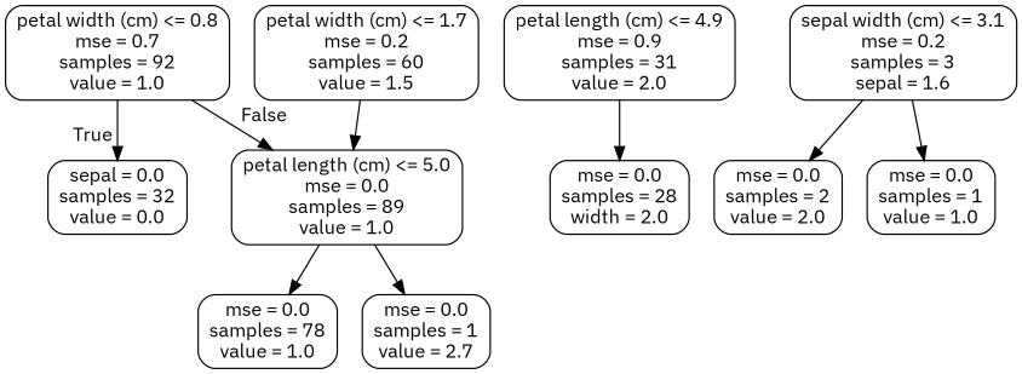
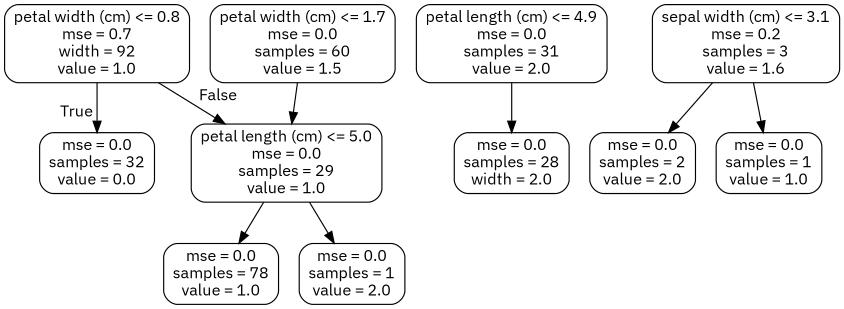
  digraph {
    fontname="IBM Plex Sans"
    node [color=black fontname="IBM Plex Sans" shape=box style=rounded]
    edge [fontname="IBM Plex Sans"]
-   n1 [label="petal width (cm) <= 0.8\nmse = 0.7\nsamples = 92\nvalue = 1.0"]
-   n2 [label="sepal = 0.0\nsamples = 32\nvalue = 0.0"]
-   n3 [label="petal length (cm) <= 5.0\nmse = 0.0\nsamples = 89\nvalue = 1.0"]
-   n4 [label="petal width (cm) <= 1.7\nmse = 0.2\nsamples = 60\nvalue = 1.5"]
+   n1 [label="petal width (cm) <= 0.8\nmse = 0.7\nwidth = 92\nvalue = 1.0"]
+   n2 [label="mse = 0.0\nsamples = 32\nvalue = 0.0"]
+   n3 [label="petal length (cm) <= 5.0\nmse = 0.0\nsamples = 29\nvalue = 1.0"]
+   n4 [label="petal width (cm) <= 1.7\nmse = 0.0\nsamples = 60\nvalue = 1.5"]
    n5 [label="mse = 0.0\nsamples = 78\nvalue = 1.0"]
-   n6 [label="mse = 0.0\nsamples = 1\nvalue = 2.7"]
-   n7 [label="petal length (cm) <= 4.9\nmse = 0.9\nsamples = 31\nvalue = 2.0"]
+   n6 [label="mse = 0.0\nsamples = 1\nvalue = 2.0"]
+   n7 [label="petal length (cm) <= 4.9\nmse = 0.0\nsamples = 31\nvalue = 2.0"]
    n8 [label="mse = 0.0\nsamples = 28\nwidth = 2.0"]
-   n9 [label="sepal width (cm) <= 3.1\nmse = 0.2\nsamples = 3\nsepal = 1.6"]
+   n9 [label="sepal width (cm) <= 3.1\nmse = 0.2\nsamples = 3\nvalue = 1.6"]
    n10 [label="mse = 0.0\nsamples = 2\nvalue = 2.0"]
    n11 [label="mse = 0.0\nsamples = 1\nvalue = 1.0"]
    n1 -> n2 [headlabel=True labelangle=45 labeldistance=2.5]
    n1 -> n3 [headlabel=False labelangle=-45 labeldistance=2.5]
    n3 -> n5
    n3 -> n6
    n4 -> n3
    n7 -> n8
    n9 -> n10
    n9 -> n11
  }
